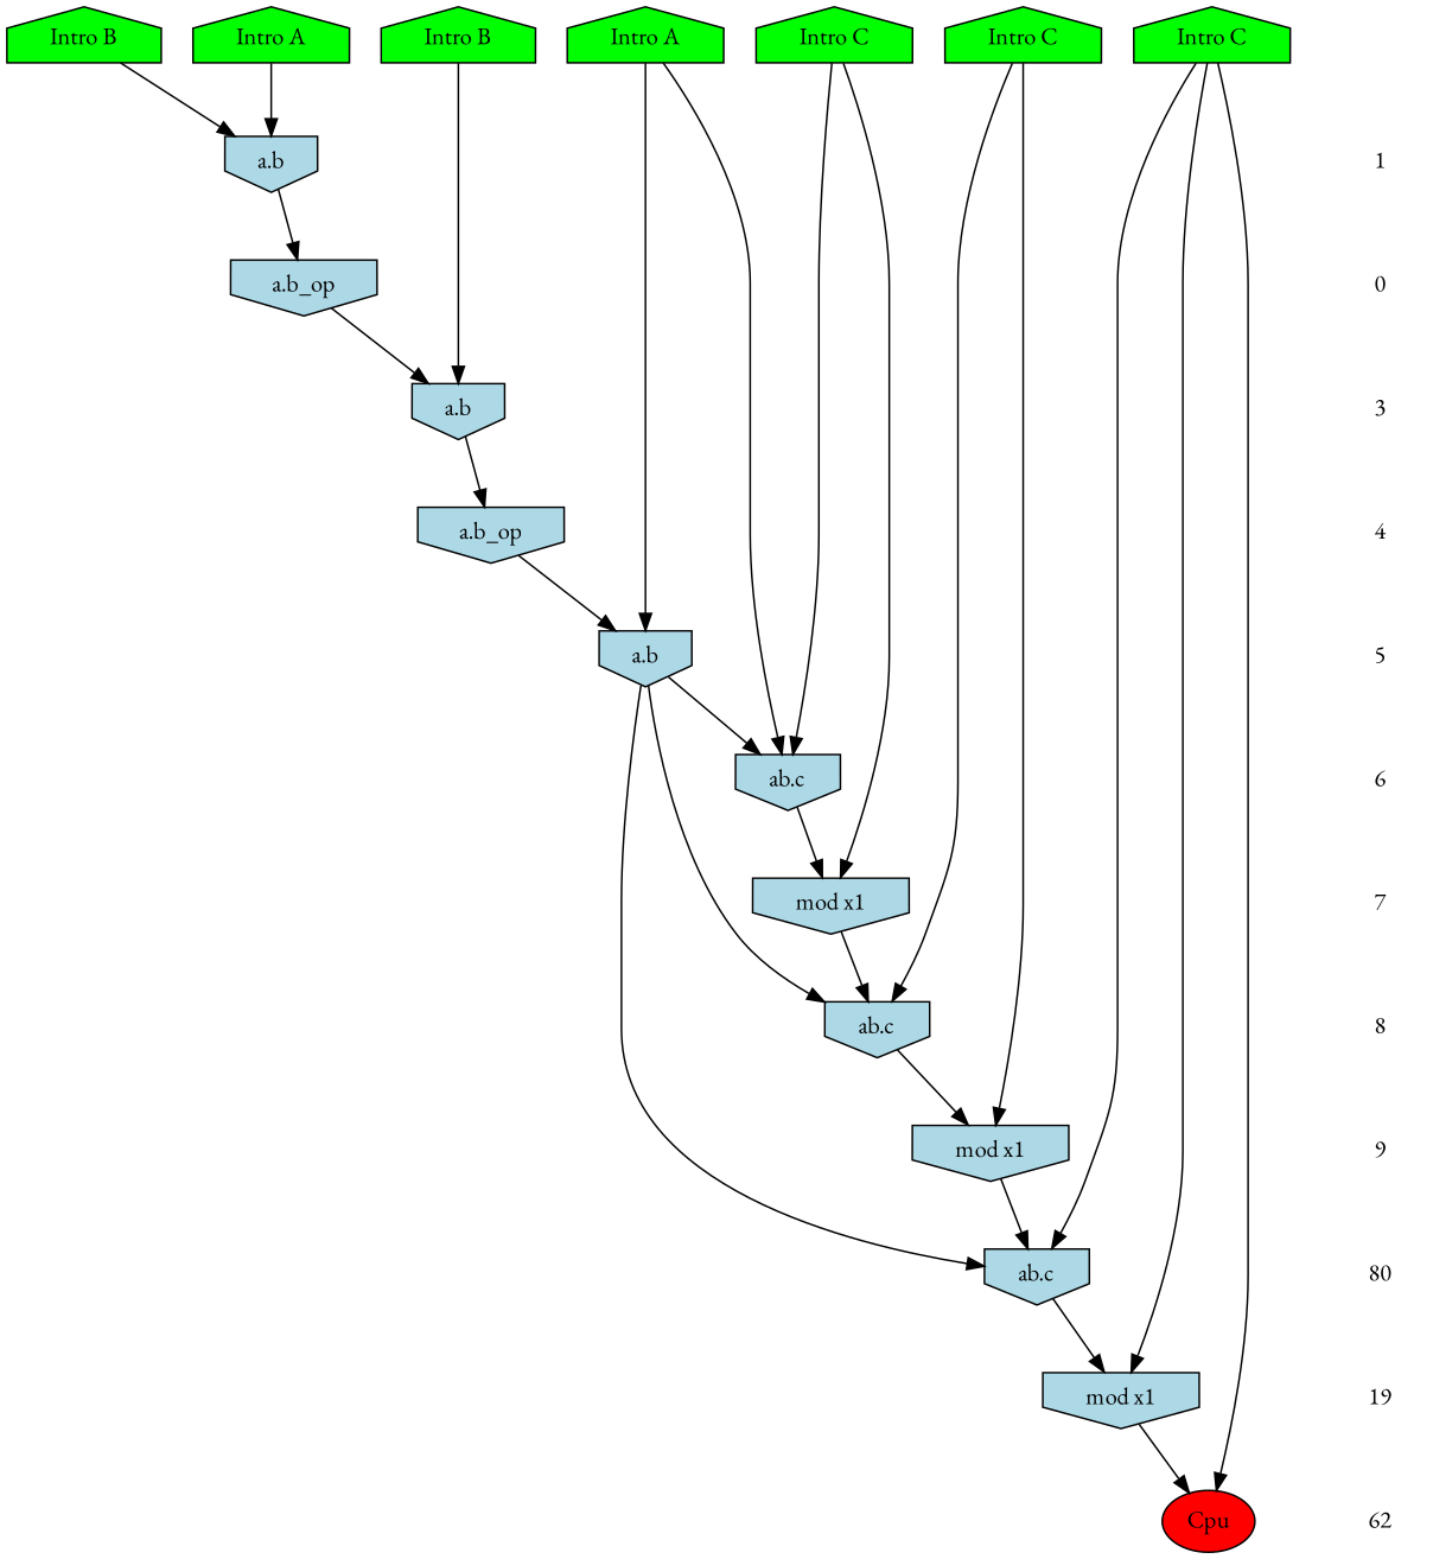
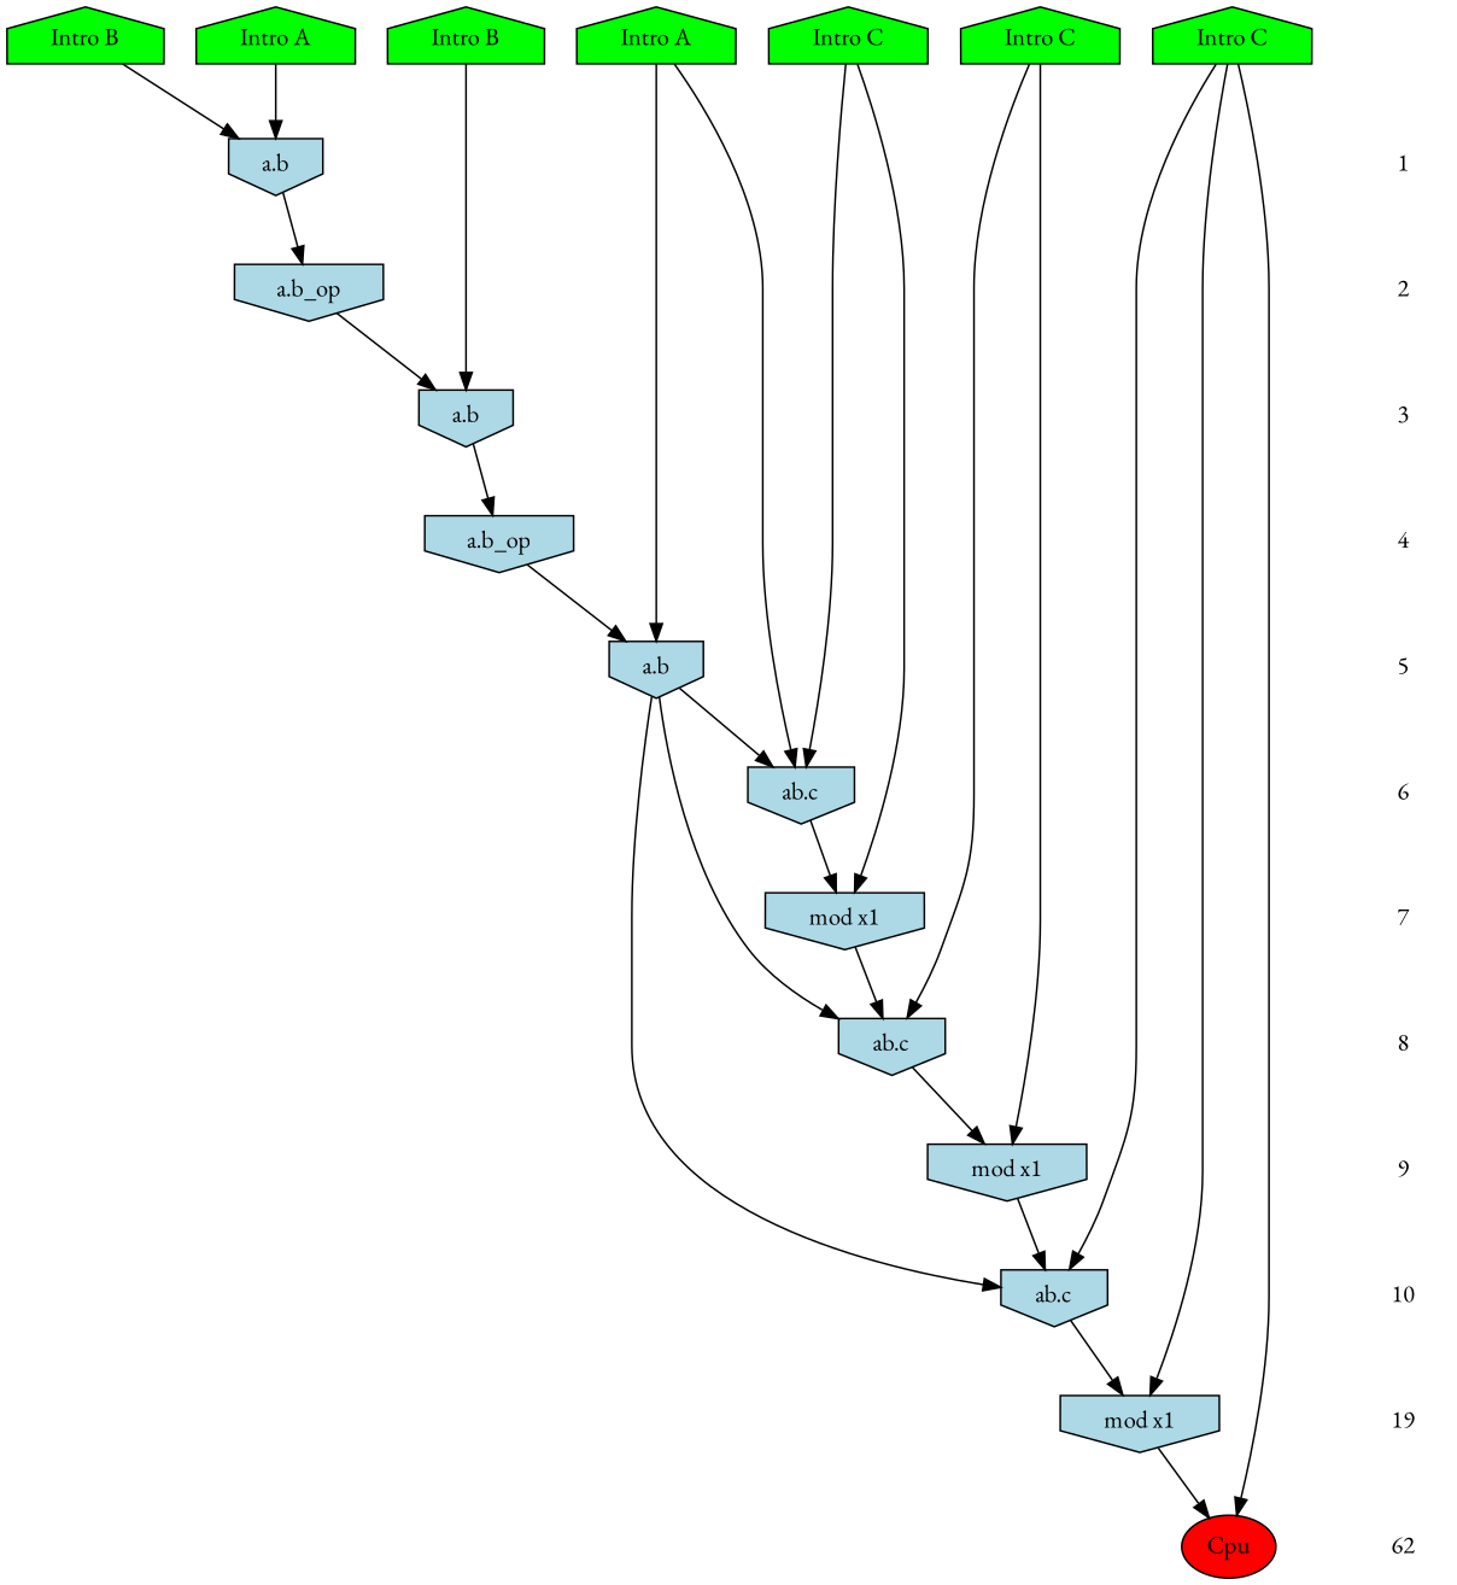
  digraph {
    fontname="EB Garamond"
    ranksep=.5
    node [fontname="EB Garamond" shape=plaintext style=filled]
    edge [fontname="EB Garamond"]
    n1 [fillcolor=green label="Intro A" shape=house]
    n2 [fillcolor=green label="Intro B" shape=house]
    n3 [fillcolor=green label="Intro A" shape=house]
    n4 [fillcolor=green label="Intro B" shape=house]
    n5 [fillcolor=green label="Intro C" shape=house]
    n6 [fillcolor=green label="Intro C" shape=house]
    n7 [fillcolor=green label="Intro C" shape=house]
    1 [style=""]
    n9 [fillcolor=lightblue label="a.b" shape=invhouse]
-   2 [label=0 style=""]
+   2 [style=""]
    n11 [fillcolor=lightblue label="a.b_op" shape=invhouse]
    3 [style=""]
    n13 [fillcolor=lightblue label="a.b" shape=invhouse]
    4 [style=""]
    n15 [fillcolor=lightblue label="a.b_op" shape=invhouse]
    5 [style=""]
    n17 [fillcolor=lightblue label="a.b" shape=invhouse]
    6 [style=""]
    n19 [fillcolor=lightblue label="ab.c" shape=invhouse]
    7 [style=""]
    n21 [fillcolor=lightblue label="mod x1" shape=invhouse]
    8 [style=""]
    n23 [fillcolor=lightblue label="ab.c" shape=invhouse]
    9 [style=""]
    n25 [fillcolor=lightblue label="mod x1" shape=invhouse]
-   10 [label=80 style=""]
+   10 [style=""]
    n27 [fillcolor=lightblue label="ab.c" shape=invhouse]
    n28 [label=19 style=""]
    n29 [fillcolor=lightblue label="mod x1" shape=invhouse]
    n30 [label=62 style=""]
    n31 [fillcolor=red label=Cpu shape=""]
    subgraph sub_1 {
      rank=same
      n1
      n2
      n3
      n4
      n5
      n6
      n7
    }
    subgraph sub_2 {
      rank=same
      1
      n9
    }
    subgraph sub_3 {
      rank=same
      2
      n11
    }
    subgraph sub_4 {
      rank=same
      3
      n13
    }
    subgraph sub_5 {
      rank=same
      4
      n15
    }
    subgraph sub_6 {
      rank=same
      5
      n17
    }
    subgraph sub_7 {
      rank=same
      6
      n19
    }
    subgraph sub_8 {
      rank=same
      7
      n21
    }
    subgraph sub_9 {
      rank=same
      8
      n23
    }
    subgraph sub_10 {
      rank=same
      9
      n25
    }
    subgraph sub_11 {
      rank=same
      10
      n27
    }
    subgraph sub_12 {
      rank=same
      n28
      n29
    }
    subgraph sub_13 {
      rank=same
      n30
      n31
    }
    n1 -> n17
    n1 -> n19
    n2 -> n9
    n3 -> n9
    n4 -> n13
    n5 -> n23
    n5 -> n25
    n6 -> n19
    n6 -> n21
    n7 -> n27
    n7 -> n29
    n7 -> n31
    1 -> 2 [style=invis]
    n9 -> n11
    2 -> 3 [style=invis]
    n11 -> n13
    3 -> 4 [style=invis]
    n13 -> n15
    4 -> 5 [style=invis]
    n15 -> n17
    5 -> 6 [style=invis]
    n17 -> n19
    n17 -> n23
    n17 -> n27
    6 -> 7 [style=invis]
    n19 -> n21
    7 -> 8 [style=invis]
    n21 -> n23
    8 -> 9 [style=invis]
    n23 -> n25
    9 -> 10 [style=invis]
    n25 -> n27
    10 -> n28 [style=invis]
    n27 -> n29
    n28 -> n30 [style=invis]
    n29 -> n31
  }
